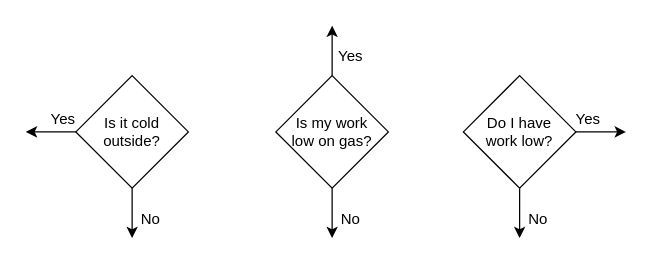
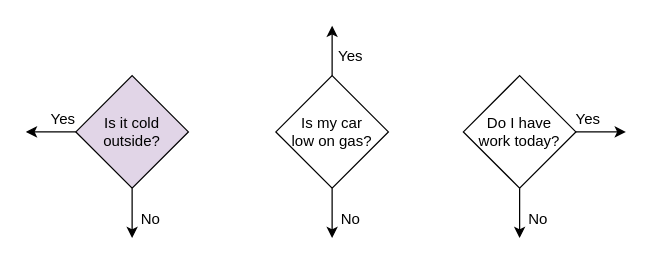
  <mxCell id="0" />
  <mxCell id="1" parent="0" />
  <mxCell id="2" style="edgeStyle=orthogonalEdgeStyle;rounded=0;orthogonalLoop=1;jettySize=auto;html=1;exitX=0.5;exitY=1;exitDx=0;exitDy=0;" edge="1" parent="1" source="4"><mxGeometry relative="1" as="geometry"><mxPoint x="105" y="190" as="targetPoint" /></mxGeometry></mxCell>
  <mxCell id="3" style="edgeStyle=orthogonalEdgeStyle;rounded=0;orthogonalLoop=1;jettySize=auto;html=1;exitX=0;exitY=0.5;exitDx=0;exitDy=0;" edge="1" parent="1" source="4"><mxGeometry relative="1" as="geometry"><mxPoint x="20" y="105" as="targetPoint" /></mxGeometry></mxCell>
- <mxCell id="4" value="Is it cold outside?" style="rhombus;whiteSpace=wrap;html=1;" vertex="1" parent="1"><mxGeometry x="60" y="60" width="90" height="90" as="geometry" /></mxCell>
+ <mxCell id="4" value="Is it cold outside?" style="rhombus;whiteSpace=wrap;html=1;fillColor=#e1d5e7;" vertex="1" parent="1"><mxGeometry x="60" y="60" width="90" height="90" as="geometry" /></mxCell>
  <mxCell id="5" style="edgeStyle=orthogonalEdgeStyle;rounded=0;orthogonalLoop=1;jettySize=auto;html=1;exitX=0.5;exitY=1;exitDx=0;exitDy=0;" edge="1" parent="1" source="7"><mxGeometry relative="1" as="geometry"><mxPoint x="265" y="190" as="targetPoint" /></mxGeometry></mxCell>
  <mxCell id="6" style="edgeStyle=orthogonalEdgeStyle;rounded=0;orthogonalLoop=1;jettySize=auto;html=1;exitX=0.5;exitY=0;exitDx=0;exitDy=0;" edge="1" parent="1" source="7"><mxGeometry relative="1" as="geometry"><mxPoint x="265" y="20" as="targetPoint" /></mxGeometry></mxCell>
- <mxCell id="7" value="Is my work&lt;br&gt;low on gas?" style="rhombus;whiteSpace=wrap;html=1;" vertex="1" parent="1"><mxGeometry x="220" y="60" width="90" height="90" as="geometry" /></mxCell>
+ <mxCell id="7" value="Is my car&lt;br&gt;low on gas?" style="rhombus;whiteSpace=wrap;html=1;" vertex="1" parent="1"><mxGeometry x="220" y="60" width="90" height="90" as="geometry" /></mxCell>
  <mxCell id="8" style="edgeStyle=orthogonalEdgeStyle;rounded=0;orthogonalLoop=1;jettySize=auto;html=1;exitX=1;exitY=0.5;exitDx=0;exitDy=0;" edge="1" parent="1" source="10"><mxGeometry relative="1" as="geometry"><mxPoint x="500" y="105" as="targetPoint" /></mxGeometry></mxCell>
  <mxCell id="9" style="edgeStyle=orthogonalEdgeStyle;rounded=0;orthogonalLoop=1;jettySize=auto;html=1;exitX=0.5;exitY=1;exitDx=0;exitDy=0;" edge="1" parent="1" source="10"><mxGeometry relative="1" as="geometry"><mxPoint x="415" y="190" as="targetPoint" /></mxGeometry></mxCell>
- <mxCell id="10" value="Do I have&lt;br&gt;work low?" style="rhombus;whiteSpace=wrap;html=1;" vertex="1" parent="1"><mxGeometry x="370" y="60" width="90" height="90" as="geometry" /></mxCell>
+ <mxCell id="10" value="Do I have&lt;br&gt;work today?" style="rhombus;whiteSpace=wrap;html=1;" vertex="1" parent="1"><mxGeometry x="370" y="60" width="90" height="90" as="geometry" /></mxCell>
  <mxCell id="11" value="Yes" style="text;html=1;strokeColor=none;fillColor=none;align=center;verticalAlign=middle;whiteSpace=wrap;rounded=0;" vertex="1" parent="1"><mxGeometry x="20" y="80" width="60" height="30" as="geometry" /></mxCell>
  <mxCell id="12" value="Yes" style="text;html=1;strokeColor=none;fillColor=none;align=center;verticalAlign=middle;whiteSpace=wrap;rounded=0;" vertex="1" parent="1"><mxGeometry x="250" y="30" width="60" height="30" as="geometry" /></mxCell>
  <mxCell id="13" value="Yes" style="text;html=1;strokeColor=none;fillColor=none;align=center;verticalAlign=middle;whiteSpace=wrap;rounded=0;" vertex="1" parent="1"><mxGeometry x="440" y="80" width="60" height="30" as="geometry" /></mxCell>
  <mxCell id="14" value="No" style="text;html=1;strokeColor=none;fillColor=none;align=center;verticalAlign=middle;whiteSpace=wrap;rounded=0;" vertex="1" parent="1"><mxGeometry x="90" y="160" width="60" height="30" as="geometry" /></mxCell>
  <mxCell id="15" value="No" style="text;html=1;strokeColor=none;fillColor=none;align=center;verticalAlign=middle;whiteSpace=wrap;rounded=0;" vertex="1" parent="1"><mxGeometry x="250" y="160" width="60" height="30" as="geometry" /></mxCell>
  <mxCell id="16" value="No" style="text;html=1;strokeColor=none;fillColor=none;align=center;verticalAlign=middle;whiteSpace=wrap;rounded=0;" vertex="1" parent="1"><mxGeometry x="400" y="160" width="60" height="30" as="geometry" /></mxCell>
